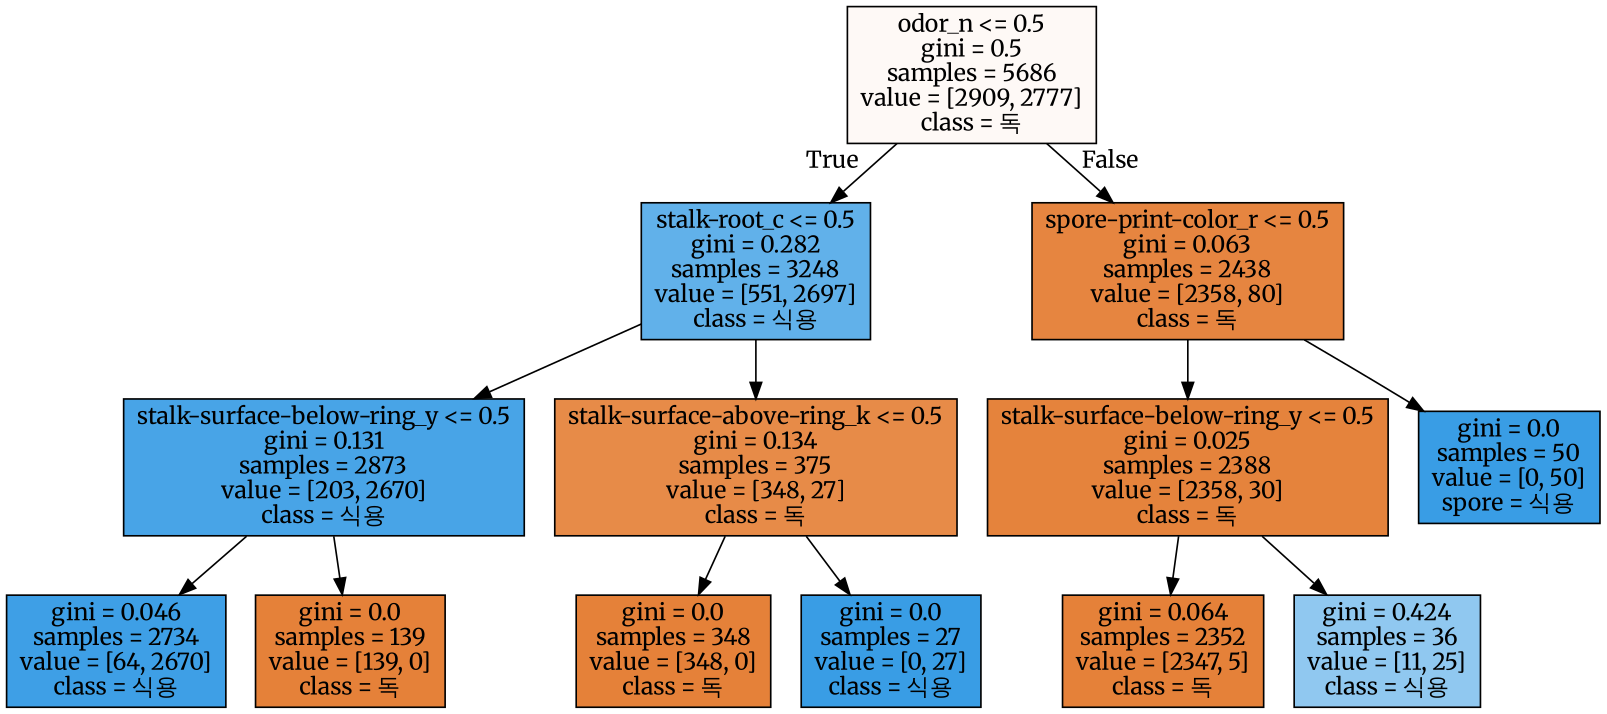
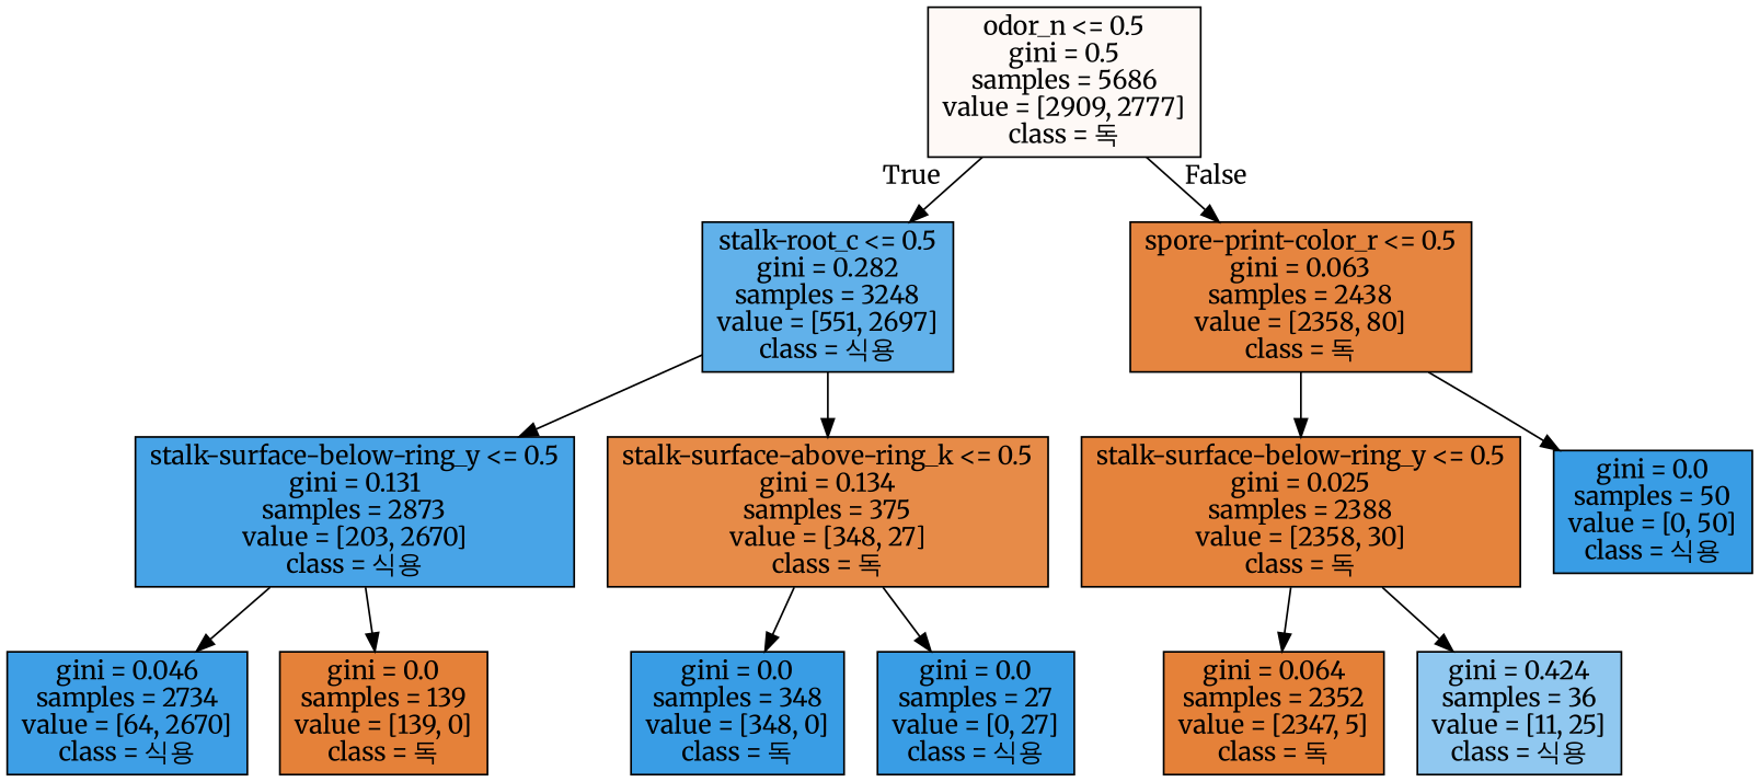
  digraph {
    fontname=Merriweather
    node [color=black fillcolor="#e58139" fontname=Merriweather shape=box style=filled]
    edge [fontname=Merriweather]
    n1 [fillcolor="#fef9f6" label="odor_n <= 0.5\ngini = 0.5\nsamples = 5686\nvalue = [2909, 2777]\nclass = 독"]
    n2 [fillcolor="#61b1ea" label="stalk-root_c <= 0.5\ngini = 0.282\nsamples = 3248\nvalue = [551, 2697]\nclass = 식용"]
    n3 [fillcolor="#e68540" label="spore-print-color_r <= 0.5\ngini = 0.063\nsamples = 2438\nvalue = [2358, 80]\nclass = 독"]
    n4 [fillcolor="#48a4e7" label="stalk-surface-below-ring_y <= 0.5\ngini = 0.131\nsamples = 2873\nvalue = [203, 2670]\nclass = 식용"]
    n5 [fillcolor="#e78b48" label="stalk-surface-above-ring_k <= 0.5\ngini = 0.134\nsamples = 375\nvalue = [348, 27]\nclass = 독"]
    n6 [fillcolor="#e5833c" label="stalk-surface-below-ring_y <= 0.5\ngini = 0.025\nsamples = 2388\nvalue = [2358, 30]\nclass = 독"]
-   n7 [fillcolor="#399de5" label="gini = 0.0\nsamples = 50\nvalue = [0, 50]\nspore = 식용"]
+   n7 [fillcolor="#399de5" label="gini = 0.0\nsamples = 50\nvalue = [0, 50]\nclass = 식용"]
    n8 [fillcolor="#3e9fe6" label="gini = 0.046\nsamples = 2734\nvalue = [64, 2670]\nclass = 식용"]
    n9 [label="gini = 0.0\nsamples = 139\nvalue = [139, 0]\nclass = 독"]
-   n10 [label="gini = 0.0\nsamples = 348\nvalue = [348, 0]\nclass = 독"]
+   n10 [fillcolor="#399de5" label="gini = 0.0\nsamples = 348\nvalue = [348, 0]\nclass = 독"]
    n11 [fillcolor="#399de5" label="gini = 0.0\nsamples = 27\nvalue = [0, 27]\nclass = 식용"]
    n12 [label="gini = 0.064\nsamples = 2352\nvalue = [2347, 5]\nclass = 독"]
    n13 [fillcolor="#90c8f0" label="gini = 0.424\nsamples = 36\nvalue = [11, 25]\nclass = 식용"]
    n1 -> n2 [headlabel=True labelangle=45 labeldistance=2.5]
    n1 -> n3 [headlabel=False labelangle=-45 labeldistance=2.5]
    n2 -> n4
    n2 -> n5
    n3 -> n6
    n3 -> n7
    n4 -> n8
    n4 -> n9
    n5 -> n10
    n5 -> n11
    n6 -> n12
    n6 -> n13
  }
